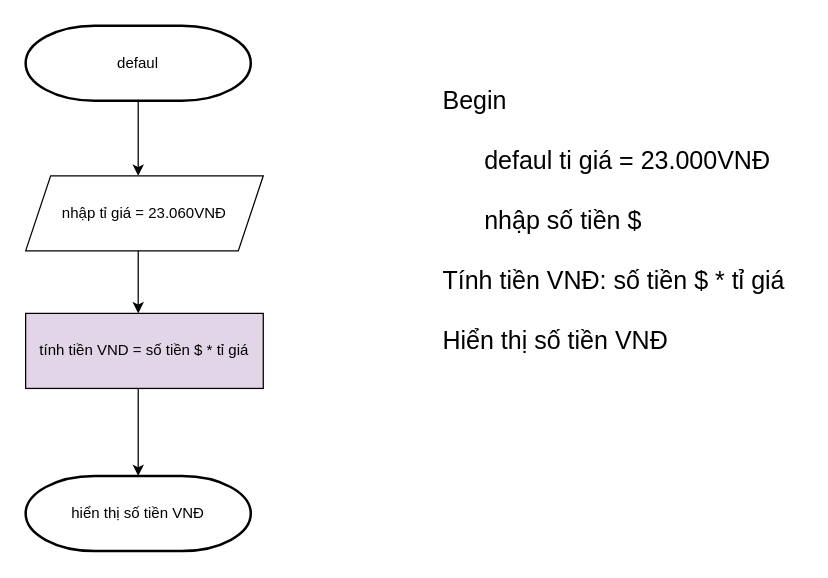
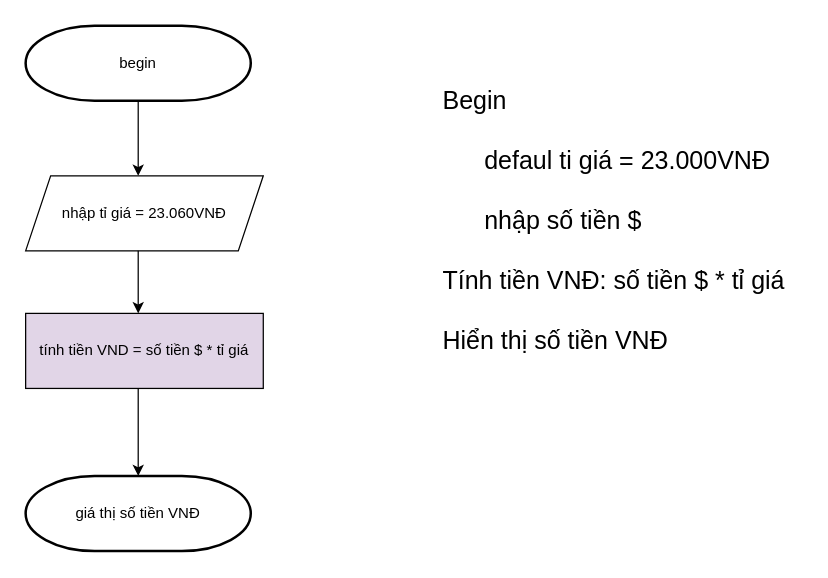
  <mxCell id="0" />
  <mxCell id="1" parent="0" />
  <mxCell id="2" style="edgeStyle=orthogonalEdgeStyle;rounded=0;orthogonalLoop=1;jettySize=auto;html=1;" edge="1" parent="1"><mxGeometry relative="1" as="geometry"><mxPoint x="210" y="50" as="targetPoint" /><mxPoint x="210" y="50" as="sourcePoint" /></mxGeometry></mxCell>
- <mxCell id="3" value="defaul" style="strokeWidth=2;html=1;shape=mxgraph.flowchart.terminator;whiteSpace=wrap;" vertex="1" parent="1"><mxGeometry x="20" y="20" width="180" height="60" as="geometry" /></mxCell>
+ <mxCell id="3" value="begin" style="strokeWidth=2;html=1;shape=mxgraph.flowchart.terminator;whiteSpace=wrap;" vertex="1" parent="1"><mxGeometry x="20" y="20" width="180" height="60" as="geometry" /></mxCell>
  <mxCell id="4" value="" style="endArrow=classic;html=1;rounded=0;" edge="1" parent="1"><mxGeometry width="50" height="50" relative="1" as="geometry"><mxPoint x="110" y="80" as="sourcePoint" /><mxPoint x="110" y="140" as="targetPoint" /></mxGeometry></mxCell>
  <mxCell id="5" value="nhập tỉ giá = 23.060VNĐ" style="shape=parallelogram;perimeter=parallelogramPerimeter;whiteSpace=wrap;html=1;fixedSize=1;" vertex="1" parent="1"><mxGeometry x="20" y="140" width="190" height="60" as="geometry" /></mxCell>
  <mxCell id="6" value="" style="endArrow=classic;html=1;rounded=0;" edge="1" parent="1"><mxGeometry width="50" height="50" relative="1" as="geometry"><mxPoint x="110" y="200" as="sourcePoint" /><mxPoint x="110" y="250" as="targetPoint" /></mxGeometry></mxCell>
  <mxCell id="7" value="tính tiền VND = số tiền $ * tỉ giá" style="rounded=0;whiteSpace=wrap;html=1;fillColor=#e1d5e7;" vertex="1" parent="1"><mxGeometry x="20" y="250" width="190" height="60" as="geometry" /></mxCell>
  <mxCell id="8" value="" style="endArrow=classic;html=1;rounded=0;" edge="1" parent="1"><mxGeometry width="50" height="50" relative="1" as="geometry"><mxPoint x="110" y="310" as="sourcePoint" /><mxPoint x="110" y="380" as="targetPoint" /></mxGeometry></mxCell>
- <mxCell id="9" value="hiển thị số tiền VNĐ" style="strokeWidth=2;html=1;shape=mxgraph.flowchart.terminator;whiteSpace=wrap;" vertex="1" parent="1"><mxGeometry x="20" y="380" width="180" height="60" as="geometry" /></mxCell>
+ <mxCell id="9" value="giá thị số tiền VNĐ" style="strokeWidth=2;html=1;shape=mxgraph.flowchart.terminator;whiteSpace=wrap;" vertex="1" parent="1"><mxGeometry x="20" y="380" width="180" height="60" as="geometry" /></mxCell>
  <mxCell id="10" value="&lt;div style=&quot;text-align: left;&quot;&gt;&lt;span style=&quot;background-color: transparent; color: light-dark(rgb(0, 0, 0), rgb(255, 255, 255));&quot;&gt;&lt;font style=&quot;font-size: 20px;&quot;&gt;Begin&lt;br&gt;&lt;br&gt;&amp;nbsp; &amp;nbsp; &amp;nbsp; defaul ti giá = 23.000VNĐ&lt;br&gt;&lt;br&gt;&amp;nbsp; &amp;nbsp; &amp;nbsp; nhập số tiền $&lt;br&gt;&lt;br&gt;Tính tiền VNĐ: số tiền $ * tỉ giá&lt;br&gt;&lt;br&gt;Hiển thị số tiền VNĐ&lt;/font&gt;&lt;/span&gt;&lt;/div&gt;" style="text;html=1;align=center;verticalAlign=middle;resizable=0;points=[];autosize=1;strokeColor=none;fillColor=none;" vertex="1" parent="1"><mxGeometry x="340" y="60" width="300" height="230" as="geometry" /></mxCell>
